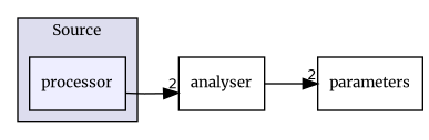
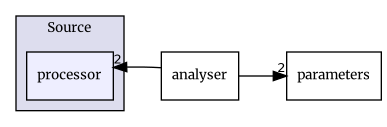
  digraph {
    compound=true
    fontname=Merriweather
    rankdir=LR
    node [fontname=Merriweather fontsize=10 shape=box]
    edge [fontname=Merriweather headlabel=2 labeldistance=1.5 labelfontname=Helvetica labelfontsize=10]
    n1 [fillcolor="#eeeeff" label=processor pencolor=black style=filled]
    n2 [label=analyser]
    n3 [label=parameters]
    subgraph cluster_1 {
      bgcolor="#ddddee"
      fontsize=10
      label=Source
      pencolor=black
      n1
    }
-   n1 -> n2
+   n2 -> n1
    n2 -> n3
  }
